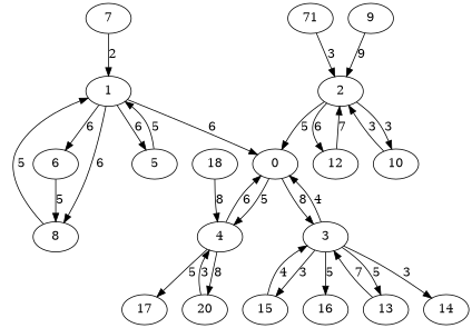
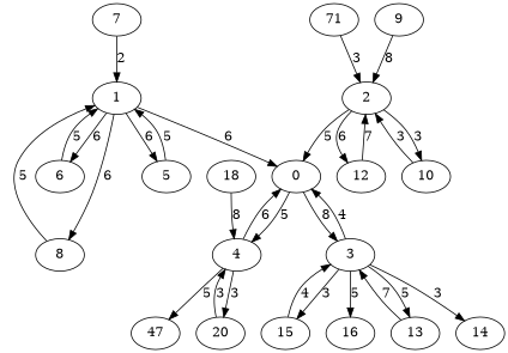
  strict digraph {
    0
    3
    4
    13
    14
    15
    16
-   17
+   17 [label=47]
    20
    1
    5
    6
    8
    2
    10
    12
    7
    9
    n19 [label=71]
    18
    0 -> 3 [label=8]
    0 -> 4 [label=5]
    3 -> 0 [label=4]
    3 -> 13 [label=5]
    3 -> 14 [label=3]
    3 -> 15 [label=3]
    3 -> 16 [label=5]
    4 -> 0 [label=6]
    4 -> 17 [label=5]
-   4 -> 20 [label=8]
+   4 -> 20 [label=3]
    13 -> 3 [label=7]
    15 -> 3 [label=4]
    20 -> 4 [label=3]
    1 -> 0 [label=6]
    1 -> 5 [label=6]
    1 -> 6 [label=6]
    1 -> 8 [label=6]
    5 -> 1 [label=5]
-   6 -> 8 [label=5]
+   6 -> 1 [label=5]
    8 -> 1 [label=5]
    2 -> 0 [label=5]
    2 -> 10 [label=3]
    2 -> 12 [label=6]
    10 -> 2 [label=3]
    12 -> 2 [label=7]
    7 -> 1 [label=2]
-   9 -> 2 [label=9]
+   9 -> 2 [label=8]
    n19 -> 2 [label=3]
    18 -> 4 [label=8]
  }
